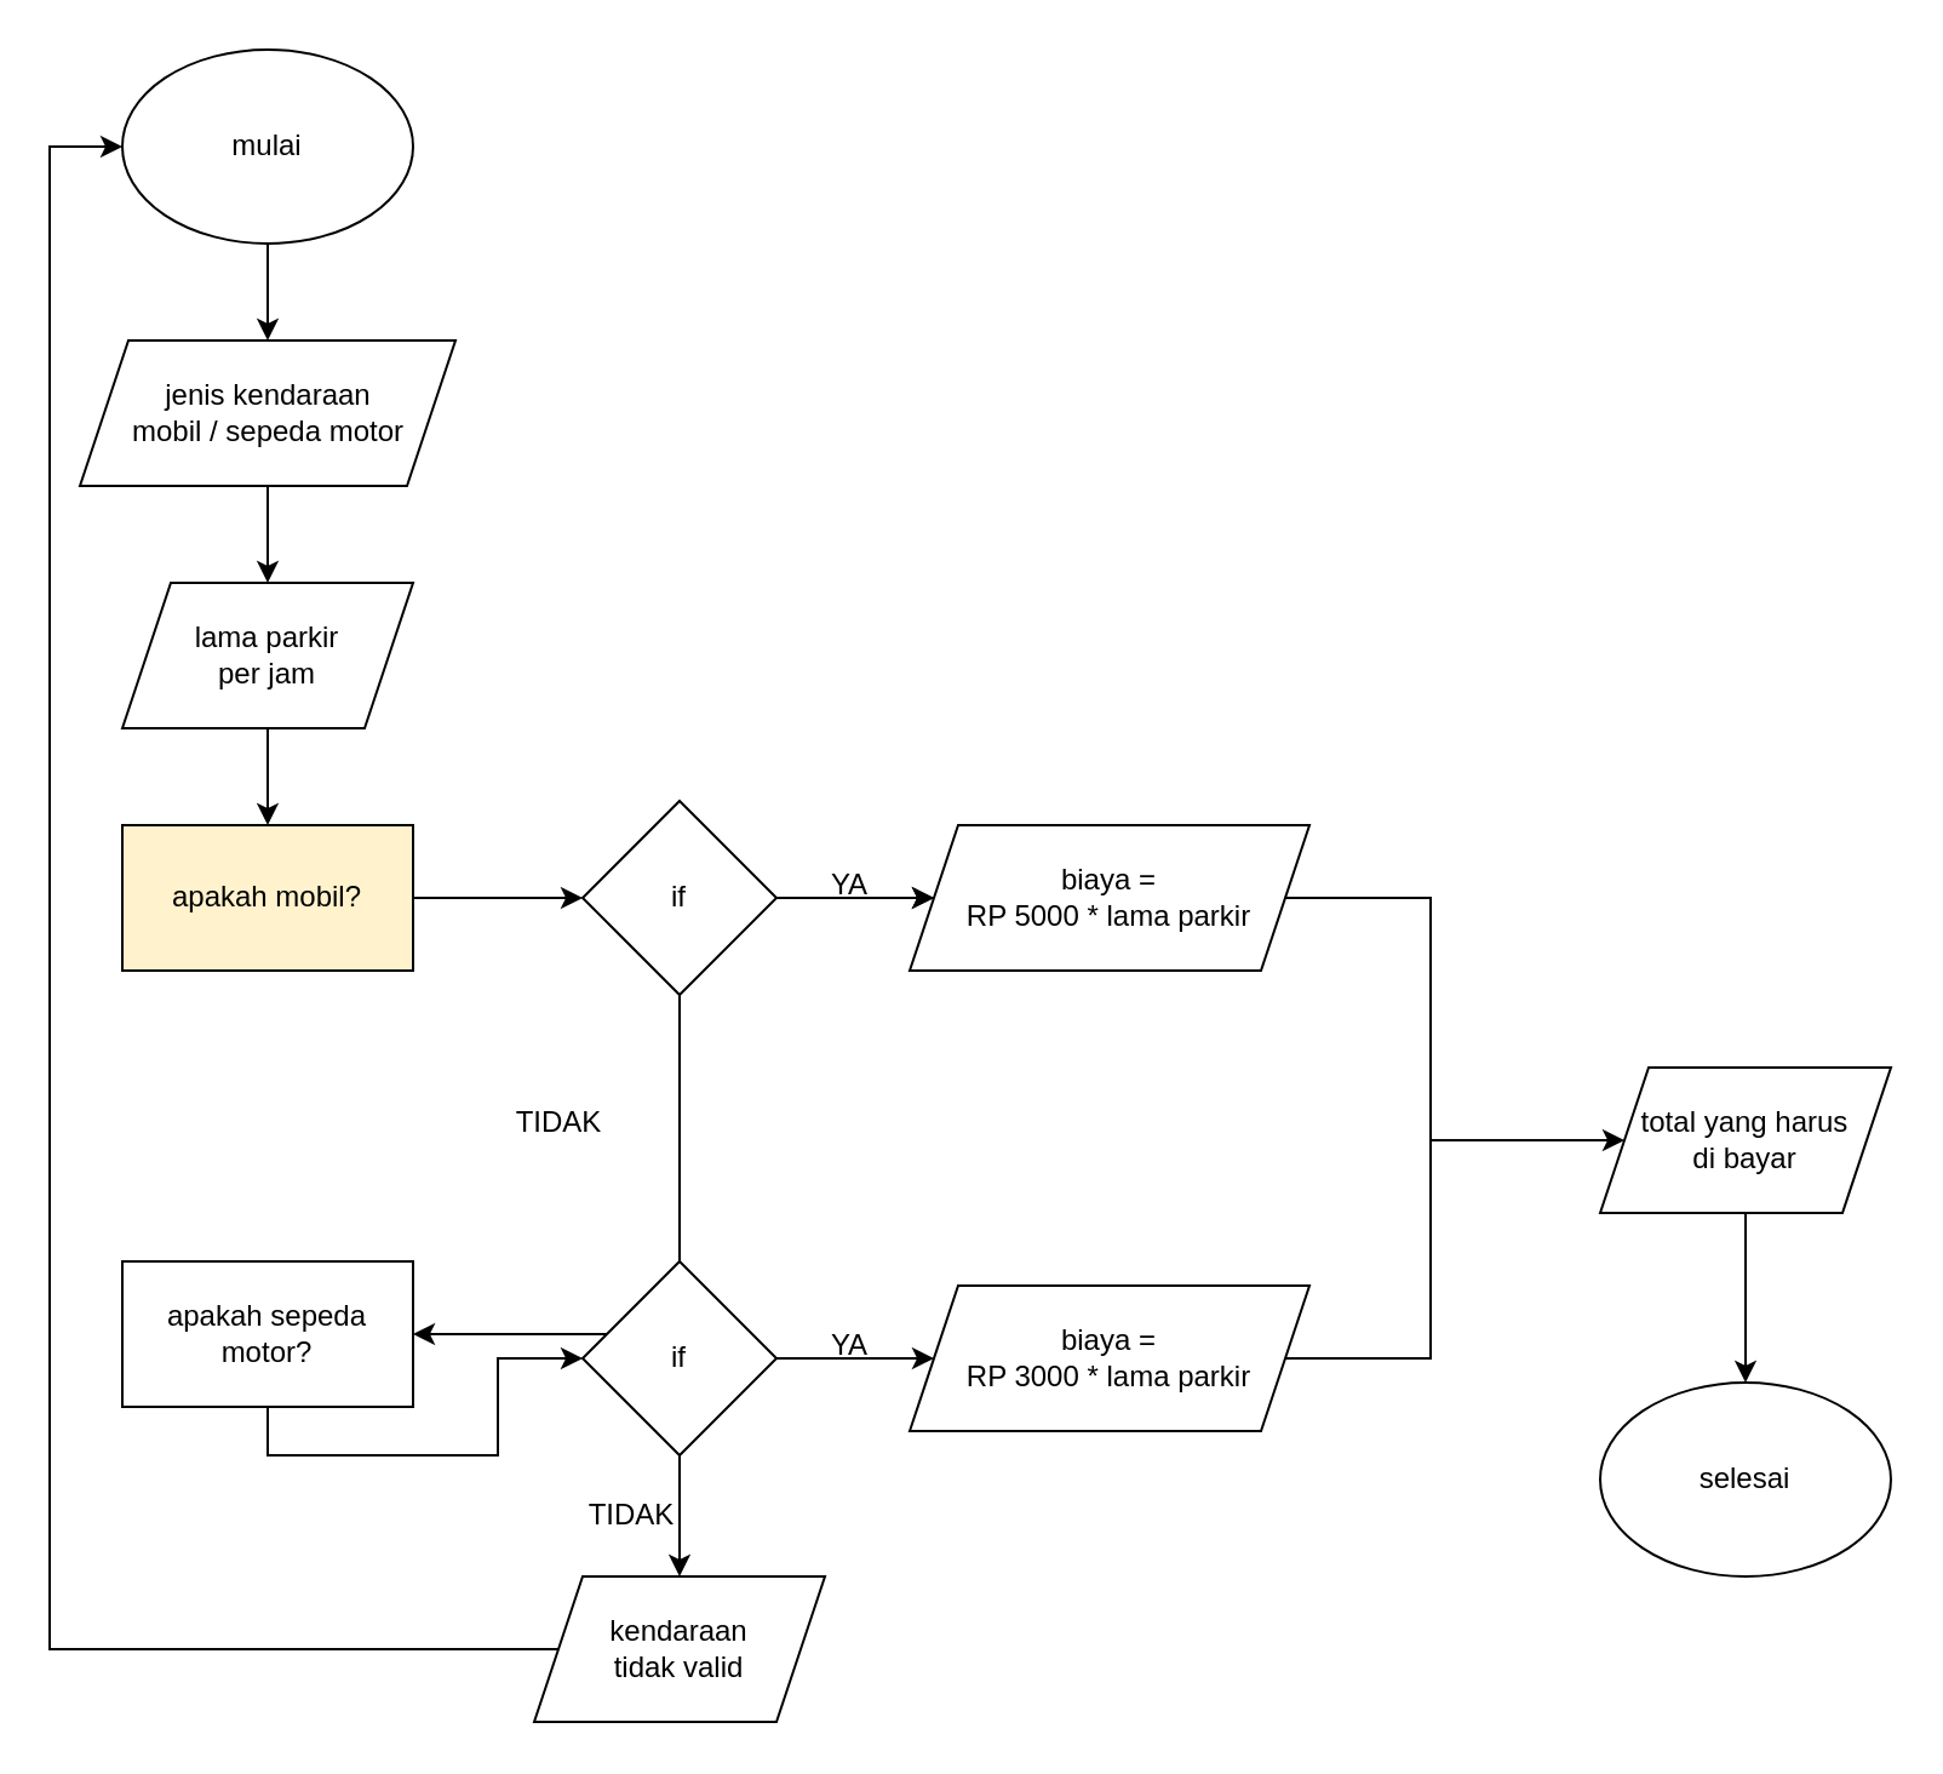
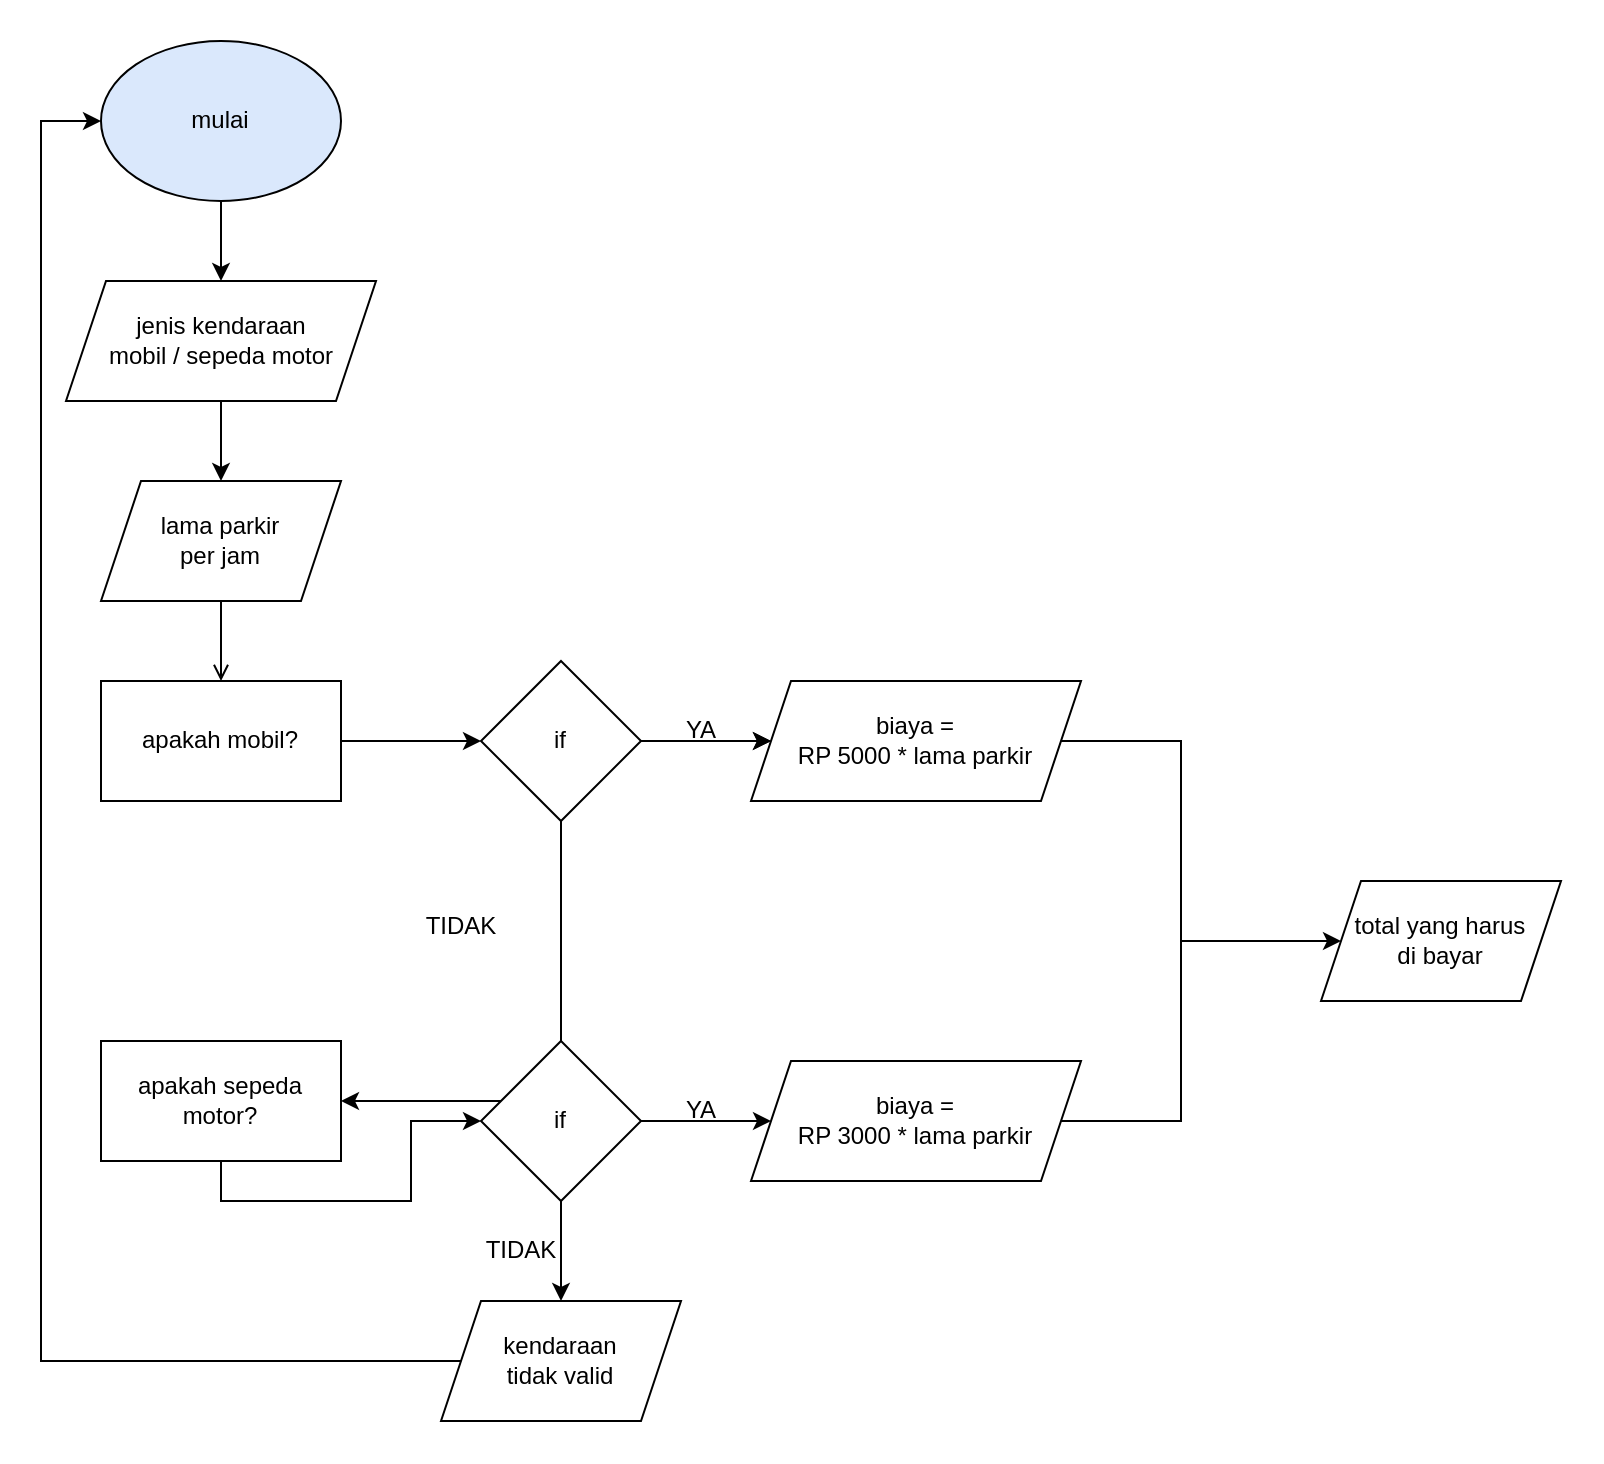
  <mxCell id="0" />
  <mxCell id="1" parent="0" />
  <mxCell id="2" style="edgeStyle=orthogonalEdgeStyle;rounded=0;orthogonalLoop=1;jettySize=auto;html=1;exitX=0.5;exitY=1;exitDx=0;exitDy=0;entryX=0.5;entryY=0;entryDx=0;entryDy=0;" edge="1" parent="1" source="3" target="5"><mxGeometry relative="1" as="geometry" /></mxCell>
- <mxCell id="3" value="mulai" style="ellipse;whiteSpace=wrap;html=1;" vertex="1" parent="1"><mxGeometry x="50" y="20" width="120" height="80" as="geometry" /></mxCell>
+ <mxCell id="3" value="mulai" style="ellipse;whiteSpace=wrap;html=1;fillColor=#dae8fc;" vertex="1" parent="1"><mxGeometry x="50" y="20" width="120" height="80" as="geometry" /></mxCell>
  <mxCell id="4" style="edgeStyle=orthogonalEdgeStyle;rounded=0;orthogonalLoop=1;jettySize=auto;html=1;exitX=0.5;exitY=1;exitDx=0;exitDy=0;entryX=0.5;entryY=0;entryDx=0;entryDy=0;" edge="1" parent="1" source="5" target="11"><mxGeometry relative="1" as="geometry" /></mxCell>
  <mxCell id="5" value="&lt;div&gt;jenis kendaraan&lt;/div&gt;mobil / sepeda motor" style="shape=parallelogram;perimeter=parallelogramPerimeter;whiteSpace=wrap;html=1;fixedSize=1;" vertex="1" parent="1"><mxGeometry x="32.5" y="140" width="155" height="60" as="geometry" /></mxCell>
  <mxCell id="6" style="edgeStyle=orthogonalEdgeStyle;rounded=0;orthogonalLoop=1;jettySize=auto;html=1;exitX=1;exitY=0.5;exitDx=0;exitDy=0;entryX=0;entryY=0.5;entryDx=0;entryDy=0;" edge="1" parent="1" source="7" target="15"><mxGeometry relative="1" as="geometry" /></mxCell>
- <mxCell id="7" value="apakah mobil?" style="rounded=0;whiteSpace=wrap;html=1;fillColor=#fff2cc;" vertex="1" parent="1"><mxGeometry x="50" y="340" width="120" height="60" as="geometry" /></mxCell>
+ <mxCell id="7" value="apakah mobil?" style="rounded=0;whiteSpace=wrap;html=1;" vertex="1" parent="1"><mxGeometry x="50" y="340" width="120" height="60" as="geometry" /></mxCell>
  <mxCell id="8" style="edgeStyle=orthogonalEdgeStyle;rounded=0;orthogonalLoop=1;jettySize=auto;html=1;exitX=0.5;exitY=1;exitDx=0;exitDy=0;entryX=0;entryY=0.5;entryDx=0;entryDy=0;" edge="1" parent="1" source="9" target="18"><mxGeometry relative="1" as="geometry" /></mxCell>
  <mxCell id="9" value="apakah sepeda&lt;div&gt;motor?&lt;/div&gt;" style="rounded=0;whiteSpace=wrap;html=1;" vertex="1" parent="1"><mxGeometry x="50" y="520" width="120" height="60" as="geometry" /></mxCell>
- <mxCell id="10" style="edgeStyle=orthogonalEdgeStyle;rounded=0;orthogonalLoop=1;jettySize=auto;html=1;exitX=0.5;exitY=1;exitDx=0;exitDy=0;entryX=0.5;entryY=0;entryDx=0;entryDy=0;" edge="1" parent="1" source="11" target="7"><mxGeometry relative="1" as="geometry" /></mxCell>
+ <mxCell id="10" style="edgeStyle=orthogonalEdgeStyle;rounded=0;orthogonalLoop=1;jettySize=auto;html=1;exitX=0.5;exitY=1;exitDx=0;exitDy=0;entryX=0.5;entryY=0;entryDx=0;entryDy=0;endArrow=open;" edge="1" parent="1" source="11" target="7"><mxGeometry relative="1" as="geometry" /></mxCell>
  <mxCell id="11" value="lama parkir&lt;div&gt;per jam&lt;/div&gt;" style="shape=parallelogram;perimeter=parallelogramPerimeter;whiteSpace=wrap;html=1;fixedSize=1;" vertex="1" parent="1"><mxGeometry x="50" y="240" width="120" height="60" as="geometry" /></mxCell>
  <mxCell id="12" style="edgeStyle=orthogonalEdgeStyle;rounded=0;orthogonalLoop=1;jettySize=auto;html=1;exitX=0.5;exitY=1;exitDx=0;exitDy=0;entryX=1;entryY=0.5;entryDx=0;entryDy=0;" edge="1" parent="1" source="15" target="9"><mxGeometry relative="1" as="geometry" /></mxCell>
  <mxCell id="13" style="edgeStyle=orthogonalEdgeStyle;rounded=0;orthogonalLoop=1;jettySize=auto;html=1;exitX=1;exitY=0.5;exitDx=0;exitDy=0;entryX=0;entryY=0.5;entryDx=0;entryDy=0;" edge="1" parent="1" source="15" target="19"><mxGeometry relative="1" as="geometry" /></mxCell>
  <mxCell id="14" value="" style="edgeStyle=orthogonalEdgeStyle;rounded=0;orthogonalLoop=1;jettySize=auto;html=1;" edge="1" parent="1" source="15" target="19"><mxGeometry relative="1" as="geometry" /></mxCell>
  <mxCell id="15" value="if" style="rhombus;whiteSpace=wrap;html=1;" vertex="1" parent="1"><mxGeometry x="240" y="330" width="80" height="80" as="geometry" /></mxCell>
  <mxCell id="16" style="edgeStyle=orthogonalEdgeStyle;rounded=0;orthogonalLoop=1;jettySize=auto;html=1;exitX=1;exitY=0.5;exitDx=0;exitDy=0;entryX=0;entryY=0.5;entryDx=0;entryDy=0;" edge="1" parent="1" source="18" target="21"><mxGeometry relative="1" as="geometry" /></mxCell>
  <mxCell id="17" style="edgeStyle=orthogonalEdgeStyle;rounded=0;orthogonalLoop=1;jettySize=auto;html=1;exitX=0.5;exitY=1;exitDx=0;exitDy=0;entryX=0.5;entryY=0;entryDx=0;entryDy=0;" edge="1" parent="1" source="18" target="23"><mxGeometry relative="1" as="geometry" /></mxCell>
  <mxCell id="18" value="if" style="rhombus;whiteSpace=wrap;html=1;" vertex="1" parent="1"><mxGeometry x="240" y="520" width="80" height="80" as="geometry" /></mxCell>
  <mxCell id="19" value="biaya =&lt;div&gt;RP 5000 * lama parkir&lt;/div&gt;" style="shape=parallelogram;perimeter=parallelogramPerimeter;whiteSpace=wrap;html=1;fixedSize=1;" vertex="1" parent="1"><mxGeometry x="375" y="340" width="165" height="60" as="geometry" /></mxCell>
  <mxCell id="20" style="edgeStyle=orthogonalEdgeStyle;rounded=0;orthogonalLoop=1;jettySize=auto;html=1;exitX=1;exitY=0.5;exitDx=0;exitDy=0;entryX=0;entryY=0.5;entryDx=0;entryDy=0;" edge="1" parent="1" source="21" target="25"><mxGeometry relative="1" as="geometry"><Array as="points"><mxPoint x="590" y="560" /><mxPoint x="590" y="470" /></Array></mxGeometry></mxCell>
  <mxCell id="21" value="biaya =&lt;div&gt;RP 3000 * lama parkir&lt;/div&gt;" style="shape=parallelogram;perimeter=parallelogramPerimeter;whiteSpace=wrap;html=1;fixedSize=1;" vertex="1" parent="1"><mxGeometry x="375" y="530" width="165" height="60" as="geometry" /></mxCell>
  <mxCell id="22" style="edgeStyle=orthogonalEdgeStyle;rounded=0;orthogonalLoop=1;jettySize=auto;html=1;exitX=0;exitY=0.5;exitDx=0;exitDy=0;entryX=0;entryY=0.5;entryDx=0;entryDy=0;" edge="1" parent="1" source="23" target="3"><mxGeometry relative="1" as="geometry"><Array as="points"><mxPoint x="20" y="680" /><mxPoint x="20" y="60" /></Array></mxGeometry></mxCell>
  <mxCell id="23" value="kendaraan&lt;div&gt;tidak valid&lt;/div&gt;" style="shape=parallelogram;perimeter=parallelogramPerimeter;whiteSpace=wrap;html=1;fixedSize=1;" vertex="1" parent="1"><mxGeometry x="220" y="650" width="120" height="60" as="geometry" /></mxCell>
- <mxCell id="24" style="edgeStyle=orthogonalEdgeStyle;rounded=0;orthogonalLoop=1;jettySize=auto;html=1;exitX=0.5;exitY=1;exitDx=0;exitDy=0;entryX=0.5;entryY=0;entryDx=0;entryDy=0;" edge="1" parent="1" source="25" target="27"><mxGeometry relative="1" as="geometry" /></mxCell>
  <mxCell id="25" value="total yang harus&lt;div&gt;di bayar&lt;/div&gt;" style="shape=parallelogram;perimeter=parallelogramPerimeter;whiteSpace=wrap;html=1;fixedSize=1;" vertex="1" parent="1"><mxGeometry x="660" y="440" width="120" height="60" as="geometry" /></mxCell>
  <mxCell id="26" value="" style="endArrow=none;html=1;rounded=0;exitX=1;exitY=0.5;exitDx=0;exitDy=0;" edge="1" parent="1" source="19"><mxGeometry width="50" height="50" relative="1" as="geometry"><mxPoint x="500" y="520" as="sourcePoint" /><mxPoint x="590" y="470" as="targetPoint" /><Array as="points"><mxPoint x="590" y="370" /></Array></mxGeometry></mxCell>
- <mxCell id="27" value="selesai" style="ellipse;whiteSpace=wrap;html=1;" vertex="1" parent="1"><mxGeometry x="660" y="570" width="120" height="80" as="geometry" /></mxCell>
  <mxCell id="28" value="YA" style="text;html=1;align=center;verticalAlign=middle;resizable=0;points=[];autosize=1;strokeColor=none;fillColor=none;" vertex="1" parent="1"><mxGeometry x="330" y="350" width="40" height="30" as="geometry" /></mxCell>
  <mxCell id="29" value="TIDAK" style="text;html=1;align=center;verticalAlign=middle;resizable=0;points=[];autosize=1;strokeColor=none;fillColor=none;" vertex="1" parent="1"><mxGeometry x="200" y="448" width="60" height="30" as="geometry" /></mxCell>
  <mxCell id="30" value="YA" style="text;html=1;align=center;verticalAlign=middle;resizable=0;points=[];autosize=1;strokeColor=none;fillColor=none;" vertex="1" parent="1"><mxGeometry x="330" y="540" width="40" height="30" as="geometry" /></mxCell>
  <mxCell id="31" value="TIDAK" style="text;html=1;align=center;verticalAlign=middle;resizable=0;points=[];autosize=1;strokeColor=none;fillColor=none;" vertex="1" parent="1"><mxGeometry x="230" y="610" width="60" height="30" as="geometry" /></mxCell>
